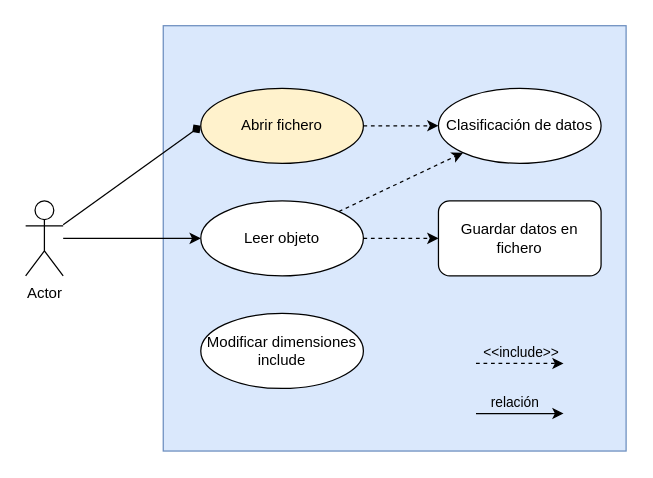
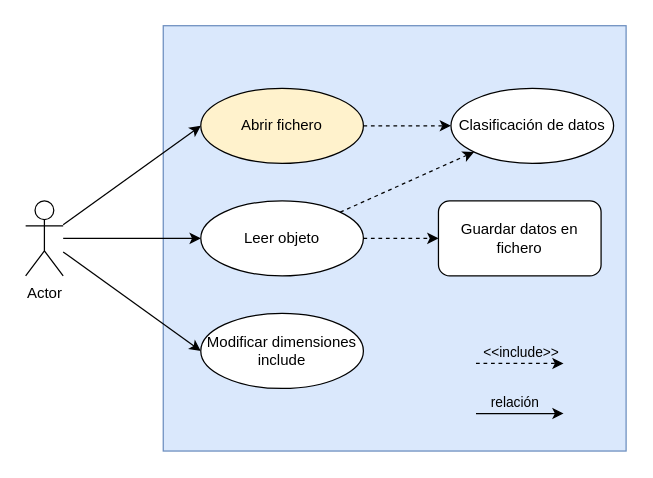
  <mxCell id="0" />
  <mxCell id="1" parent="0" />
  <mxCell id="2" value="" style="rounded=0;whiteSpace=wrap;html=1;fillColor=#dae8fc;strokeColor=#6c8ebf;" vertex="1" parent="1"><mxGeometry x="130" y="20" width="370" height="340" as="geometry" /></mxCell>
- <mxCell id="3" value="Clasificación de datos" style="ellipse;whiteSpace=wrap;html=1;" vertex="1" parent="1"><mxGeometry x="350" y="70" width="130" height="60" as="geometry" /></mxCell>
- <mxCell id="4" style="rounded=0;orthogonalLoop=1;jettySize=auto;html=1;entryX=0;entryY=0.5;entryDx=0;entryDy=0;endArrow=diamond;" edge="1" parent="1" source="7" target="14"><mxGeometry relative="1" as="geometry" /></mxCell>
+ <mxCell id="3" value="Clasificación de datos" style="ellipse;whiteSpace=wrap;html=1;" vertex="1" parent="1"><mxGeometry x="360" y="70" width="130" height="60" as="geometry" /></mxCell>
+ <mxCell id="4" style="rounded=0;orthogonalLoop=1;jettySize=auto;html=1;entryX=0;entryY=0.5;entryDx=0;entryDy=0;" edge="1" parent="1" source="7" target="14"><mxGeometry relative="1" as="geometry" /></mxCell>
+ <mxCell id="5" style="edgeStyle=none;rounded=0;orthogonalLoop=1;jettySize=auto;html=1;entryX=0;entryY=0.5;entryDx=0;entryDy=0;" edge="1" parent="1" source="7" target="9"><mxGeometry relative="1" as="geometry" /></mxCell>
  <mxCell id="6" style="edgeStyle=none;rounded=0;orthogonalLoop=1;jettySize=auto;html=1;entryX=0;entryY=0.5;entryDx=0;entryDy=0;" edge="1" parent="1" source="7" target="12"><mxGeometry relative="1" as="geometry" /></mxCell>
  <mxCell id="7" value="Actor" style="shape=umlActor;verticalLabelPosition=bottom;verticalAlign=top;html=1;outlineConnect=0;" vertex="1" parent="1"><mxGeometry x="20" y="160" width="30" height="60" as="geometry" /></mxCell>
  <mxCell id="8" value="Guardar datos en fichero" style="whiteSpace=wrap;html=1;rounded=1;" vertex="1" parent="1"><mxGeometry x="350" y="160" width="130" height="60" as="geometry" /></mxCell>
  <mxCell id="9" value="Modificar dimensiones include" style="ellipse;whiteSpace=wrap;html=1;" vertex="1" parent="1"><mxGeometry x="160" y="250" width="130" height="60" as="geometry" /></mxCell>
  <mxCell id="10" style="edgeStyle=none;rounded=0;orthogonalLoop=1;jettySize=auto;html=1;dashed=1;" edge="1" parent="1" source="12" target="8"><mxGeometry relative="1" as="geometry" /></mxCell>
  <mxCell id="11" style="edgeStyle=none;rounded=0;orthogonalLoop=1;jettySize=auto;html=1;dashed=1;" edge="1" parent="1" source="12" target="3"><mxGeometry relative="1" as="geometry" /></mxCell>
  <mxCell id="12" value="Leer objeto&lt;span style=&quot;color: rgba(0 , 0 , 0 , 0) ; font-family: monospace ; font-size: 0px&quot;&gt;%3CmxGraphModel%3E%3Croot%3E%3CmxCell%20id%3D%220%22%2F%3E%3CmxCell%20id%3D%221%22%20parent%3D%220%22%2F%3E%3CmxCell%20id%3D%222%22%20value%3D%22Guardar%20datos%20en%20fichero%22%20style%3D%22ellipse%3BwhiteSpace%3Dwrap%3Bhtml%3D1%3B%22%20vertex%3D%221%22%20parent%3D%221%22%3E%3CmxGeometry%20x%3D%22470%22%20y%3D%22200%22%20width%3D%22130%22%20height%3D%2260%22%20as%3D%22geometry%22%2F%3E%3C%2FmxCell%3E%3C%2Froot%3E%3C%2FmxGraphModel%3E&lt;/span&gt;" style="ellipse;whiteSpace=wrap;html=1;" vertex="1" parent="1"><mxGeometry x="160" y="160" width="130" height="60" as="geometry" /></mxCell>
  <mxCell id="13" style="edgeStyle=none;rounded=0;orthogonalLoop=1;jettySize=auto;html=1;entryX=0;entryY=0.5;entryDx=0;entryDy=0;dashed=1;" edge="1" parent="1" source="14" target="3"><mxGeometry relative="1" as="geometry" /></mxCell>
  <mxCell id="14" value="Abrir fichero" style="ellipse;whiteSpace=wrap;html=1;fillColor=#fff2cc;" vertex="1" parent="1"><mxGeometry x="160" y="70" width="130" height="60" as="geometry" /></mxCell>
  <mxCell id="15" value="" style="endArrow=classic;html=1;rounded=0;dashed=1;" edge="1" parent="1"><mxGeometry width="50" height="50" relative="1" as="geometry"><mxPoint x="380" y="290" as="sourcePoint" /><mxPoint x="450" y="290" as="targetPoint" /></mxGeometry></mxCell>
  <mxCell id="16" value="&amp;lt;&amp;lt;include&amp;gt;&amp;gt;" style="edgeLabel;html=1;align=center;verticalAlign=middle;resizable=0;points=[];labelBackgroundColor=none;" vertex="1" connectable="0" parent="15"><mxGeometry x="0.391" y="-1" relative="1" as="geometry"><mxPoint x="-14" y="-11" as="offset" /></mxGeometry></mxCell>
  <mxCell id="17" value="" style="endArrow=classic;html=1;rounded=0;" edge="1" parent="1"><mxGeometry width="50" height="50" relative="1" as="geometry"><mxPoint x="380" y="330" as="sourcePoint" /><mxPoint x="450" y="330" as="targetPoint" /></mxGeometry></mxCell>
  <mxCell id="18" value="relación" style="edgeLabel;html=1;align=center;verticalAlign=middle;resizable=0;points=[];labelBackgroundColor=none;" vertex="1" connectable="0" parent="1"><mxGeometry x="410" y="320" as="geometry" /></mxCell>
